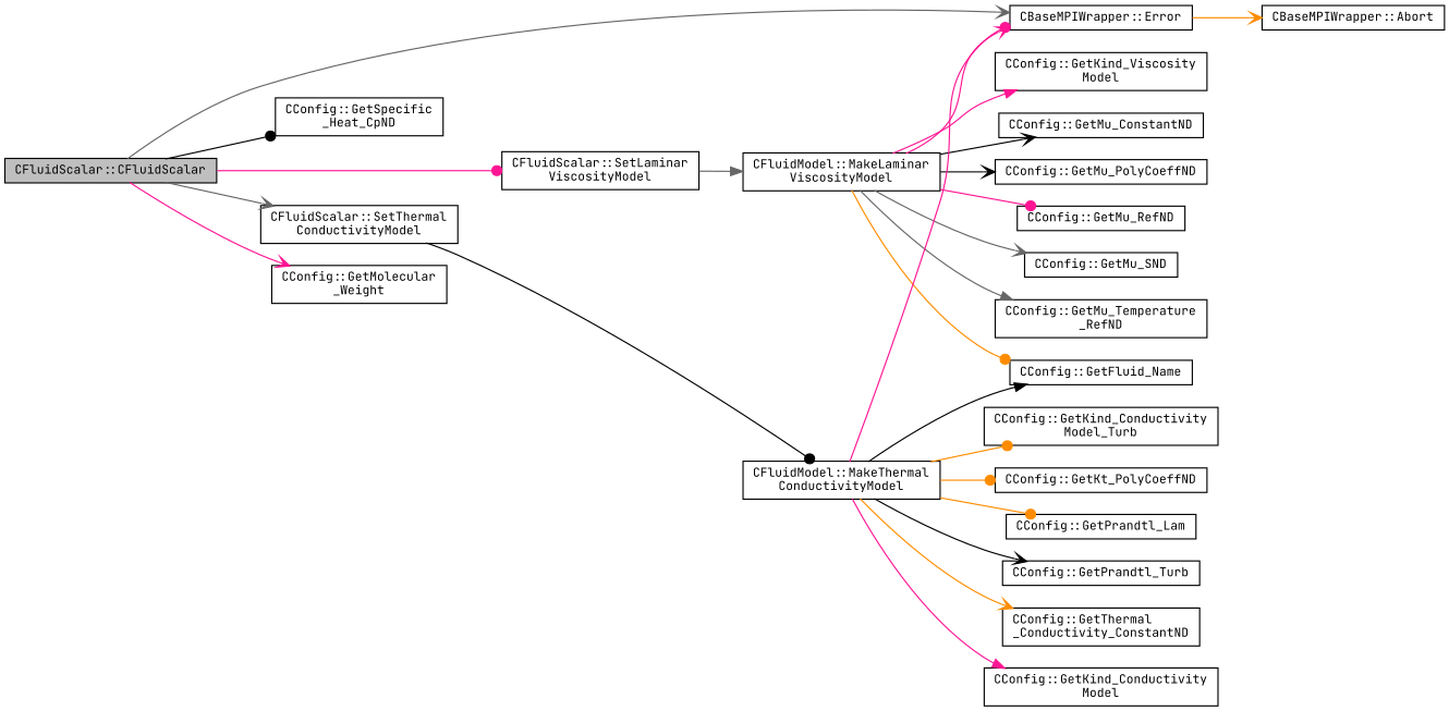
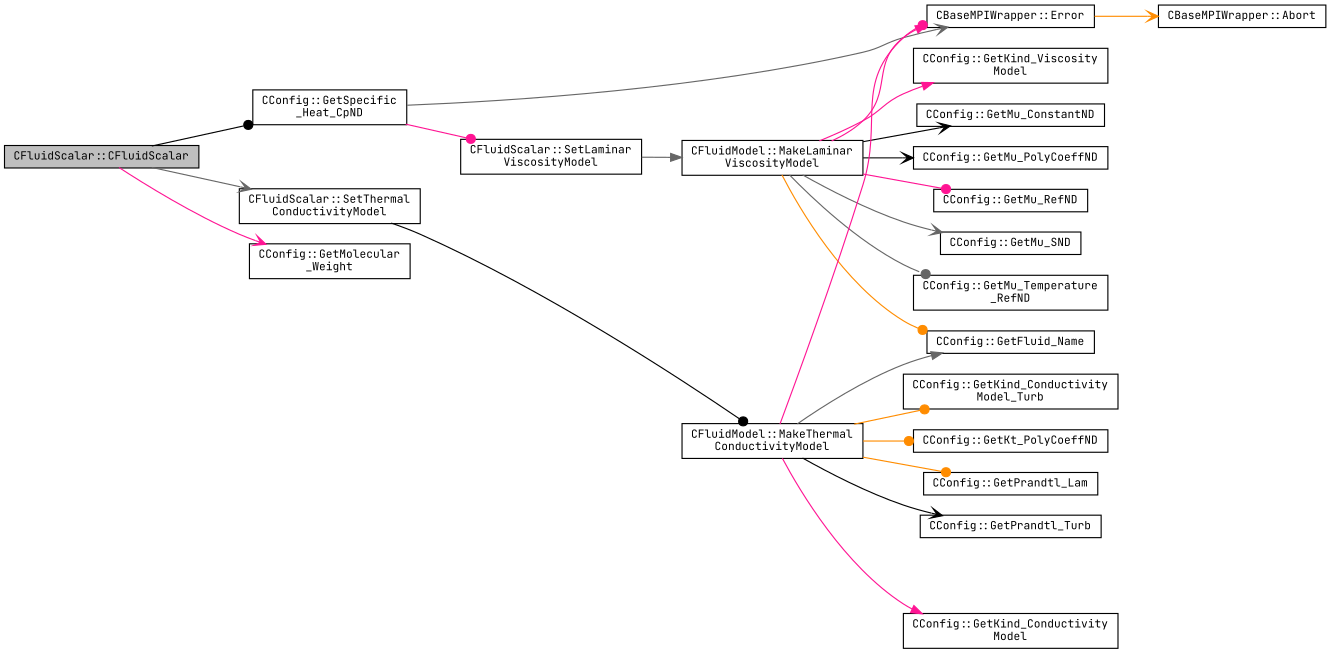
  digraph {
    fontname="JetBrains Mono"
    rankdir=LR
    node [color=black fillcolor=white fontname="JetBrains Mono" fontsize=10 shape=record style=filled]
    edge [arrowhead=vee color=deeppink fontname="JetBrains Mono" fontsize=10 labelfontname=Helvetica labelfontsize=10 style=solid]
    n1 [fillcolor=grey75 fontcolor=black height=0.2 label="CFluidScalar::CFluidScalar" width=0.4]
    n2 [height=0.2 label="CBaseMPIWrapper::Error" width=0.4]
    n3 [height=0.2 label="CConfig::GetMolecular\l_Weight" width=0.4]
    n4 [height=0.2 label="CConfig::GetSpecific\l_Heat_CpND" width=0.4]
    n5 [height=0.2 label="CFluidScalar::SetLaminar\lViscosityModel" width=0.4]
    n6 [height=0.2 label="CFluidScalar::SetThermal\lConductivityModel" width=0.4]
    n7 [height=0.2 label="CBaseMPIWrapper::Abort" width=0.4]
    n8 [height=0.2 label="CFluidModel::MakeLaminar\lViscosityModel" width=0.4]
    n9 [height=0.2 label="CFluidModel::MakeThermal\lConductivityModel" width=0.4]
    n10 [height=0.2 label="CConfig::GetFluid_Name" width=0.4]
    n11 [height=0.2 label="CConfig::GetKind_Viscosity\lModel" width=0.4]
    n12 [height=0.2 label="CConfig::GetMu_ConstantND" width=0.4]
    n13 [height=0.2 label="CConfig::GetMu_PolyCoeffND" width=0.4]
    n14 [height=0.2 label="CConfig::GetMu_RefND" width=0.4]
    n15 [height=0.2 label="CConfig::GetMu_SND" width=0.4]
    n16 [height=0.2 label="CConfig::GetMu_Temperature\l_RefND" width=0.4]
    n17 [height=0.2 label="CConfig::GetKind_Conductivity\lModel" width=0.4]
    n18 [height=0.2 label="CConfig::GetKind_Conductivity\lModel_Turb" width=0.4]
    n19 [height=0.2 label="CConfig::GetKt_PolyCoeffND" width=0.4]
    n20 [height=0.2 label="CConfig::GetPrandtl_Lam" width=0.4]
    n21 [height=0.2 label="CConfig::GetPrandtl_Turb" width=0.4]
-   n22 [height=0.2 label="CConfig::GetThermal\l_Conductivity_ConstantND" width=0.4]
-   n1 -> n2 [color=gray40]
+   n4 -> n2 [color=gray40]
    n1 -> n3
    n1 -> n4 [arrowhead=dot color=black]
-   n1 -> n5 [arrowhead=dot]
+   n4 -> n5 [arrowhead=dot]
    n1 -> n6 [color=gray40]
    n2 -> n7 [color=darkorange]
    n5 -> n8 [arrowhead=normal color=gray40]
    n6 -> n9 [arrowhead=dot color=black]
-   n8 -> n2
+   n8 -> n2 [arrowhead=normal]
    n8 -> n10 [arrowhead=dot color=darkorange]
    n8 -> n11 [arrowhead=normal]
    n8 -> n12 [color=black]
    n8 -> n13 [color=black]
    n8 -> n14 [arrowhead=dot]
    n8 -> n15 [color=gray40]
-   n8 -> n16 [arrowhead=normal color=gray40]
+   n8 -> n16 [arrowhead=dot color=gray40]
    n9 -> n2 [arrowhead=dot]
-   n9 -> n10 [arrowhead=normal color=black]
+   n9 -> n10 [arrowhead=normal color=gray40]
    n9 -> n17 [arrowhead=normal]
    n9 -> n18 [arrowhead=dot color=darkorange]
    n9 -> n19 [arrowhead=dot color=darkorange]
    n9 -> n20 [arrowhead=dot color=darkorange]
    n9 -> n21 [color=black]
-   n9 -> n22 [color=darkorange]
  }
